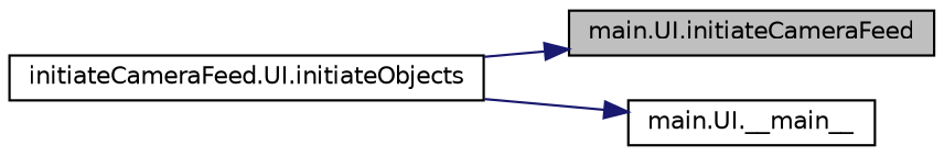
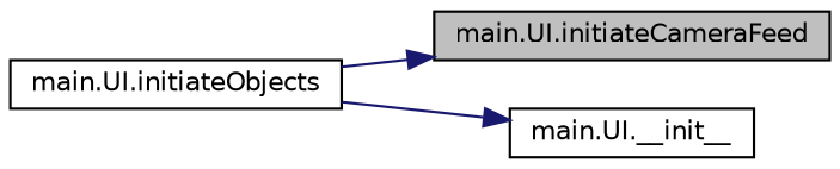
  digraph {
    rankdir=RL
    node [color=black fillcolor=white fontname=Helvetica fontsize=10 shape=record style=filled]
    edge [color=midnightblue dir=back fontname=Helvetica fontsize=10 labelfontname=Helvetica labelfontsize=10 style=solid]
    n1 [fillcolor=grey75 fontcolor=black height=0.2 label="main.UI.initiateCameraFeed" width=0.4]
-   n2 [height=0.2 label="initiateCameraFeed.UI.initiateObjects" width=0.4]
-   n3 [height=0.2 label="main.UI.__main__" width=0.4]
+   n2 [height=0.2 label="main.UI.initiateObjects" width=0.4]
+   n3 [height=0.2 label="main.UI.__init__" width=0.4]
    n1 -> n2
    n3 -> n2
  }
